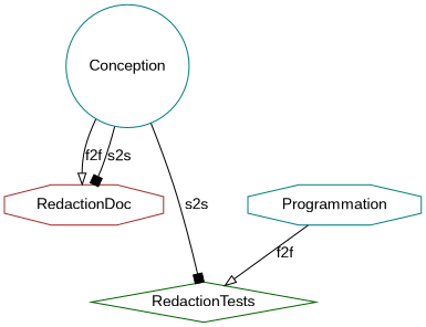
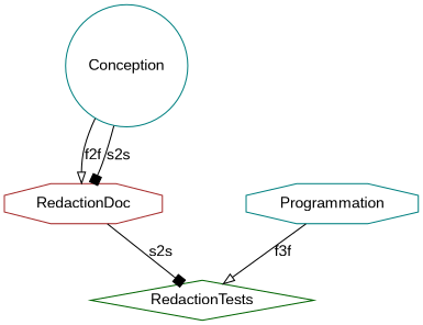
  digraph {
    fontname="Liberation Sans"
    node [color=teal fontname="Liberation Sans" shape=octagon]
    edge [arrowhead=onormal fontname="Liberation Sans"]
    Conception [shape=circle]
    RedactionDoc [color=brown]
    RedactionTests [color=darkgreen shape=diamond]
    Programmation
    Conception -> RedactionDoc [label=f2f]
    Conception -> RedactionDoc [arrowhead=box label=s2s]
-   Conception -> RedactionTests [arrowhead=box label=s2s]
-   Programmation -> RedactionTests [label=f2f]
+   RedactionDoc -> RedactionTests [arrowhead=box label=s2s]
+   Programmation -> RedactionTests [label=f3f]
  }
